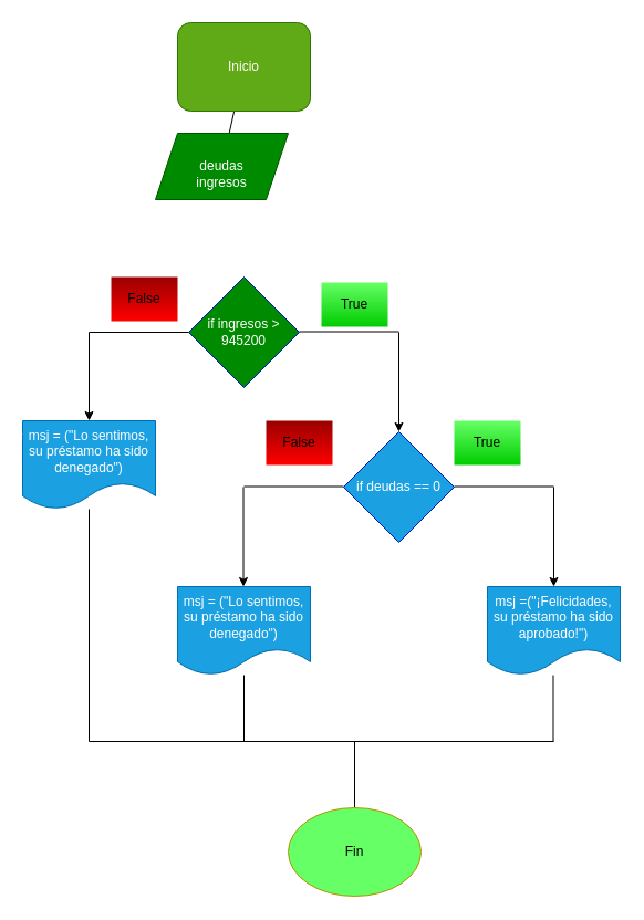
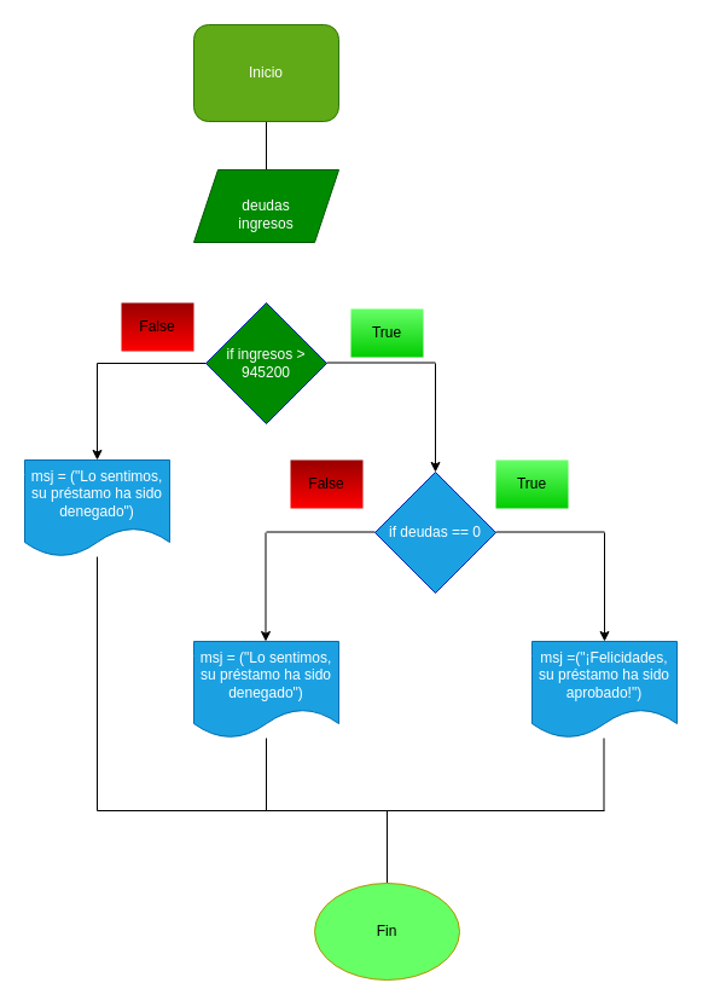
  <mxCell id="0" />
  <mxCell id="1" parent="0" />
  <mxCell id="2" value="" style="edgeStyle=none;html=1;endArrow=none;" edge="1" parent="1" source="3" target="4"><mxGeometry relative="1" as="geometry" /></mxCell>
  <mxCell id="3" value="Inicio" style="whiteSpace=wrap;html=1;fillColor=#60a917;fontColor=#ffffff;strokeColor=#2D7600;rounded=1;" vertex="1" parent="1"><mxGeometry x="160" y="20" width="120" height="80" as="geometry" /></mxCell>
- <mxCell id="4" value="&lt;br&gt;deudas&lt;br&gt;ingresos" style="shape=parallelogram;perimeter=parallelogramPerimeter;whiteSpace=wrap;html=1;fixedSize=1;fillColor=#008a00;fontColor=#ffffff;strokeColor=#005700;" vertex="1" parent="1"><mxGeometry x="140" y="120" width="120" height="60" as="geometry" /></mxCell>
+ <mxCell id="4" value="&lt;br&gt;deudas&lt;br&gt;ingresos" style="shape=parallelogram;perimeter=parallelogramPerimeter;whiteSpace=wrap;html=1;fixedSize=1;fillColor=#008a00;fontColor=#ffffff;strokeColor=#005700;" vertex="1" parent="1"><mxGeometry x="160" y="140" width="120" height="60" as="geometry" /></mxCell>
  <mxCell id="5" value="if ingresos &amp;gt; 945200" style="rhombus;whiteSpace=wrap;html=1;fillColor=#008a00;fontColor=#ffffff;strokeColor=#001DBC;" vertex="1" parent="1"><mxGeometry x="170" y="250" width="100" height="100" as="geometry" /></mxCell>
  <mxCell id="6" value="" style="endArrow=none;html=1;entryX=0;entryY=0.5;entryDx=0;entryDy=0;" edge="1" parent="1" target="5"><mxGeometry width="50" height="50" relative="1" as="geometry"><mxPoint x="80" y="300" as="sourcePoint" /><mxPoint x="290" y="340" as="targetPoint" /></mxGeometry></mxCell>
  <mxCell id="7" value="" style="endArrow=classic;html=1;" edge="1" parent="1"><mxGeometry width="50" height="50" relative="1" as="geometry"><mxPoint x="80" y="300" as="sourcePoint" /><mxPoint x="80" y="380" as="targetPoint" /></mxGeometry></mxCell>
  <mxCell id="8" value="msj = (&quot;Lo sentimos, su préstamo ha sido denegado&quot;)" style="shape=document;whiteSpace=wrap;html=1;boundedLbl=1;fillColor=#1ba1e2;fontColor=#ffffff;strokeColor=#006EAF;" vertex="1" parent="1"><mxGeometry x="20" y="380" width="120" height="80" as="geometry" /></mxCell>
  <mxCell id="9" value="" style="endArrow=none;html=1;entryX=0;entryY=0.5;entryDx=0;entryDy=0;" edge="1" parent="1"><mxGeometry width="50" height="50" relative="1" as="geometry"><mxPoint x="270" y="299.5" as="sourcePoint" /><mxPoint x="360" y="299.5" as="targetPoint" /></mxGeometry></mxCell>
  <mxCell id="10" value="" style="endArrow=classic;html=1;" edge="1" parent="1"><mxGeometry width="50" height="50" relative="1" as="geometry"><mxPoint x="360" y="300" as="sourcePoint" /><mxPoint x="360" y="390" as="targetPoint" /></mxGeometry></mxCell>
  <mxCell id="11" value="if deudas == 0" style="rhombus;whiteSpace=wrap;html=1;fillColor=#1ba1e2;fontColor=#ffffff;strokeColor=#001DBC;" vertex="1" parent="1"><mxGeometry x="310" y="390" width="100" height="100" as="geometry" /></mxCell>
  <mxCell id="12" value="" style="endArrow=none;html=1;entryX=0;entryY=0.5;entryDx=0;entryDy=0;" edge="1" parent="1"><mxGeometry width="50" height="50" relative="1" as="geometry"><mxPoint x="410" y="439.5" as="sourcePoint" /><mxPoint x="500" y="439.5" as="targetPoint" /></mxGeometry></mxCell>
  <mxCell id="13" value="" style="endArrow=classic;html=1;" edge="1" parent="1"><mxGeometry width="50" height="50" relative="1" as="geometry"><mxPoint x="500" y="440" as="sourcePoint" /><mxPoint x="500" y="530" as="targetPoint" /></mxGeometry></mxCell>
  <mxCell id="14" value="msj =(&quot;¡Felicidades, su préstamo ha sido aprobado!&quot;)" style="shape=document;whiteSpace=wrap;html=1;boundedLbl=1;fillColor=#1ba1e2;fontColor=#ffffff;strokeColor=#006EAF;" vertex="1" parent="1"><mxGeometry x="440" y="530" width="120" height="80" as="geometry" /></mxCell>
  <mxCell id="15" value="" style="endArrow=none;html=1;entryX=0;entryY=0.5;entryDx=0;entryDy=0;" edge="1" parent="1"><mxGeometry width="50" height="50" relative="1" as="geometry"><mxPoint x="220" y="439.5" as="sourcePoint" /><mxPoint x="310" y="439.5" as="targetPoint" /></mxGeometry></mxCell>
  <mxCell id="16" value="" style="endArrow=classic;html=1;" edge="1" parent="1"><mxGeometry width="50" height="50" relative="1" as="geometry"><mxPoint x="219.5" y="440" as="sourcePoint" /><mxPoint x="219.5" y="530" as="targetPoint" /></mxGeometry></mxCell>
  <mxCell id="17" value="msj = (&quot;Lo sentimos, su préstamo ha sido denegado&quot;)" style="shape=document;whiteSpace=wrap;html=1;boundedLbl=1;fillColor=#1ba1e2;fontColor=#ffffff;strokeColor=#006EAF;" vertex="1" parent="1"><mxGeometry x="160" y="530" width="120" height="80" as="geometry" /></mxCell>
  <mxCell id="18" value="" style="endArrow=none;html=1;" edge="1" parent="1" target="8"><mxGeometry width="50" height="50" relative="1" as="geometry"><mxPoint x="80" y="670" as="sourcePoint" /><mxPoint x="80" y="480" as="targetPoint" /></mxGeometry></mxCell>
  <mxCell id="19" value="" style="endArrow=none;html=1;" edge="1" parent="1"><mxGeometry width="50" height="50" relative="1" as="geometry"><mxPoint x="500" y="670" as="sourcePoint" /><mxPoint x="80" y="670" as="targetPoint" /></mxGeometry></mxCell>
  <mxCell id="20" value="" style="endArrow=none;html=1;" edge="1" parent="1" target="17"><mxGeometry width="50" height="50" relative="1" as="geometry"><mxPoint x="220" y="670" as="sourcePoint" /><mxPoint x="220" y="630" as="targetPoint" /></mxGeometry></mxCell>
  <mxCell id="21" value="" style="endArrow=none;html=1;" edge="1" parent="1"><mxGeometry width="50" height="50" relative="1" as="geometry"><mxPoint x="499.5" y="670" as="sourcePoint" /><mxPoint x="499.5" y="610" as="targetPoint" /></mxGeometry></mxCell>
  <mxCell id="22" value="" style="endArrow=none;html=1;" edge="1" parent="1"><mxGeometry width="50" height="50" relative="1" as="geometry"><mxPoint x="320" y="730" as="sourcePoint" /><mxPoint x="320" y="670" as="targetPoint" /></mxGeometry></mxCell>
  <mxCell id="23" value="Fin" style="ellipse;whiteSpace=wrap;html=1;fillColor=#66ff66;fontColor=#000000;strokeColor=#B09500;" vertex="1" parent="1"><mxGeometry x="260" y="730" width="120" height="80" as="geometry" /></mxCell>
  <mxCell id="24" value="&lt;font color=&quot;#000000&quot;&gt;True&lt;/font&gt;" style="text;html=1;strokeColor=none;fillColor=#66FF66;align=center;verticalAlign=middle;whiteSpace=wrap;rounded=0;fontColor=#009900;glass=0;gradientColor=#00CC00;" vertex="1" parent="1"><mxGeometry x="410" y="380" width="60" height="40" as="geometry" /></mxCell>
  <mxCell id="25" value="&lt;font color=&quot;#000000&quot;&gt;True&lt;/font&gt;" style="text;html=1;strokeColor=none;fillColor=#66FF66;align=center;verticalAlign=middle;whiteSpace=wrap;rounded=0;fontColor=#009900;glass=0;gradientColor=#00CC00;" vertex="1" parent="1"><mxGeometry x="290" y="255" width="60" height="40" as="geometry" /></mxCell>
  <mxCell id="26" value="&lt;font color=&quot;#000000&quot;&gt;False&lt;/font&gt;" style="text;html=1;strokeColor=none;fillColor=#990000;align=center;verticalAlign=middle;whiteSpace=wrap;rounded=0;fontColor=#009900;glass=0;gradientColor=#FF0000;" vertex="1" parent="1"><mxGeometry x="100" y="250" width="60" height="40" as="geometry" /></mxCell>
  <mxCell id="27" value="&lt;font color=&quot;#000000&quot;&gt;False&lt;/font&gt;" style="text;html=1;strokeColor=none;fillColor=#990000;align=center;verticalAlign=middle;whiteSpace=wrap;rounded=0;fontColor=#009900;glass=0;gradientColor=#FF0000;" vertex="1" parent="1"><mxGeometry x="240" y="380" width="60" height="40" as="geometry" /></mxCell>
